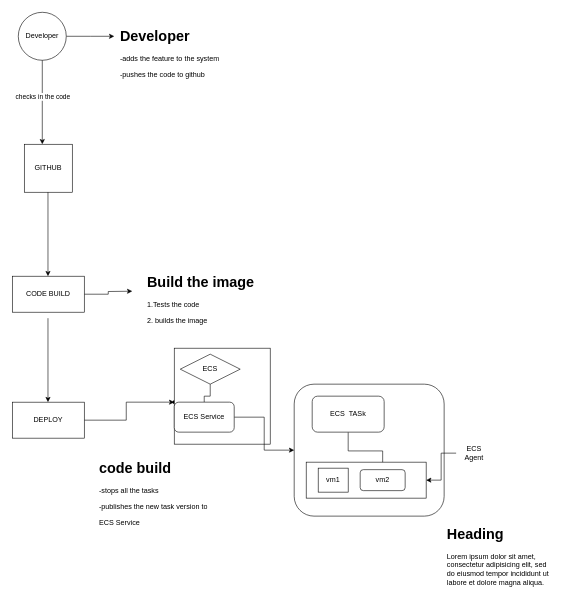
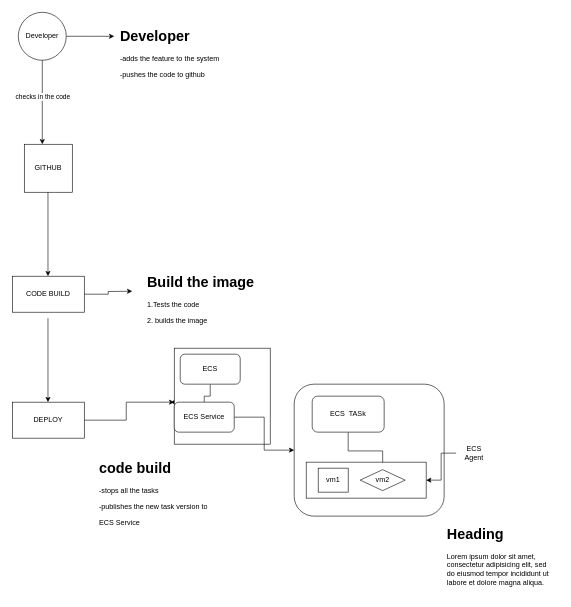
  <mxCell id="0" />
  <mxCell id="1" parent="0" />
  <mxCell id="2" value="" style="edgeStyle=orthogonalEdgeStyle;rounded=0;orthogonalLoop=1;jettySize=auto;html=1;" edge="1" parent="1" source="3"><mxGeometry relative="1" as="geometry"><mxPoint x="190" y="60" as="targetPoint" /></mxGeometry></mxCell>
  <mxCell id="3" value="Developer" style="ellipse;whiteSpace=wrap;html=1;aspect=fixed;" vertex="1" parent="1"><mxGeometry x="30" y="20" width="80" height="80" as="geometry" /></mxCell>
  <mxCell id="4" value="" style="endArrow=classic;html=1;rounded=0;" edge="1" parent="1"><mxGeometry relative="1" as="geometry"><mxPoint x="70" y="100" as="sourcePoint" /><mxPoint x="70" y="240" as="targetPoint" /></mxGeometry></mxCell>
  <mxCell id="5" value="checks in the code" style="edgeLabel;resizable=0;html=1;align=center;verticalAlign=middle;" connectable="0" vertex="1" parent="4"><mxGeometry relative="1" as="geometry"><mxPoint y="-10" as="offset" /></mxGeometry></mxCell>
  <mxCell id="6" value="GITHUB" style="whiteSpace=wrap;html=1;aspect=fixed;" vertex="1" parent="1"><mxGeometry x="40" y="240" width="80" height="80" as="geometry" /></mxCell>
  <mxCell id="7" value="" style="endArrow=classic;html=1;rounded=0;" edge="1" parent="1"><mxGeometry relative="1" as="geometry"><mxPoint x="79.5" y="320" as="sourcePoint" /><mxPoint x="79.5" y="460" as="targetPoint" /></mxGeometry></mxCell>
  <mxCell id="8" value="" style="edgeStyle=orthogonalEdgeStyle;rounded=0;orthogonalLoop=1;jettySize=auto;html=1;" edge="1" parent="1" source="9"><mxGeometry relative="1" as="geometry"><mxPoint x="220" y="485" as="targetPoint" /></mxGeometry></mxCell>
  <mxCell id="9" value="CODE BUILD" style="rounded=0;whiteSpace=wrap;html=1;" vertex="1" parent="1"><mxGeometry x="20" y="460" width="120" height="60" as="geometry" /></mxCell>
  <mxCell id="10" value="" style="endArrow=classic;html=1;rounded=0;" edge="1" parent="1"><mxGeometry relative="1" as="geometry"><mxPoint x="79.5" y="530" as="sourcePoint" /><mxPoint x="79.5" y="670" as="targetPoint" /></mxGeometry></mxCell>
  <mxCell id="11" value="" style="edgeStyle=orthogonalEdgeStyle;rounded=0;orthogonalLoop=1;jettySize=auto;html=1;" edge="1" parent="1" source="12" target="13"><mxGeometry relative="1" as="geometry" /></mxCell>
  <mxCell id="12" value="DEPLOY" style="rounded=0;whiteSpace=wrap;html=1;" vertex="1" parent="1"><mxGeometry x="20" y="670" width="120" height="60" as="geometry" /></mxCell>
  <mxCell id="13" value="" style="shape=waypoint;sketch=0;size=6;pointerEvents=1;points=[];fillColor=default;resizable=0;rotatable=0;perimeter=centerPerimeter;snapToPoint=1;rounded=0;" vertex="1" parent="1"><mxGeometry x="280" y="660" width="20" height="20" as="geometry" /></mxCell>
  <mxCell id="14" value="" style="whiteSpace=wrap;html=1;aspect=fixed;" vertex="1" parent="1"><mxGeometry x="290" y="580" width="160" height="160" as="geometry" /></mxCell>
  <mxCell id="15" value="" style="edgeStyle=orthogonalEdgeStyle;rounded=0;orthogonalLoop=1;jettySize=auto;html=1;endArrow=none;" edge="1" parent="1" source="16" target="19"><mxGeometry relative="1" as="geometry" /></mxCell>
- <mxCell id="16" value="ECS" style="rhombus;whiteSpace=wrap;html=1;" vertex="1" parent="1"><mxGeometry x="300" y="590" width="100" height="50" as="geometry" /></mxCell>
+ <mxCell id="16" value="ECS" style="rounded=1;whiteSpace=wrap;html=1;" vertex="1" parent="1"><mxGeometry x="300" y="590" width="100" height="50" as="geometry" /></mxCell>
  <mxCell id="17" value="&lt;h1&gt;code build&lt;/h1&gt;&lt;p&gt;-stops all the tasks&amp;nbsp;&lt;/p&gt;&lt;p&gt;-publishes the new task version to&lt;/p&gt;&lt;p&gt;ECS Service&lt;/p&gt;" style="text;html=1;strokeColor=none;fillColor=none;spacing=5;spacingTop=-20;whiteSpace=wrap;overflow=hidden;rounded=0;" vertex="1" parent="1"><mxGeometry x="160" y="760" width="190" height="120" as="geometry" /></mxCell>
  <mxCell id="18" style="edgeStyle=orthogonalEdgeStyle;rounded=0;orthogonalLoop=1;jettySize=auto;html=1;" edge="1" parent="1" source="19" target="20"><mxGeometry relative="1" as="geometry" /></mxCell>
  <mxCell id="19" value="ECS Service" style="rounded=1;whiteSpace=wrap;html=1;" vertex="1" parent="1"><mxGeometry x="290" y="670" width="100" height="50" as="geometry" /></mxCell>
  <mxCell id="20" value="" style="rounded=1;whiteSpace=wrap;html=1;" vertex="1" parent="1"><mxGeometry x="490" y="640" width="250" height="220" as="geometry" /></mxCell>
  <mxCell id="21" value="" style="edgeStyle=orthogonalEdgeStyle;rounded=0;orthogonalLoop=1;jettySize=auto;html=1;endArrow=diamond;" edge="1" parent="1" source="22" target="27"><mxGeometry relative="1" as="geometry" /></mxCell>
  <mxCell id="22" value="ECS&amp;nbsp; TASk" style="rounded=1;whiteSpace=wrap;html=1;" vertex="1" parent="1"><mxGeometry x="520" y="660" width="120" height="60" as="geometry" /></mxCell>
  <mxCell id="23" value="" style="rounded=0;whiteSpace=wrap;html=1;" vertex="1" parent="1"><mxGeometry x="510" y="770" width="200" height="60" as="geometry" /></mxCell>
  <mxCell id="24" value="" style="edgeStyle=orthogonalEdgeStyle;rounded=0;orthogonalLoop=1;jettySize=auto;html=1;" edge="1" parent="1" source="25" target="23"><mxGeometry relative="1" as="geometry" /></mxCell>
  <mxCell id="25" value="ECS Agent" style="text;html=1;strokeColor=none;fillColor=none;align=center;verticalAlign=middle;whiteSpace=wrap;rounded=0;" vertex="1" parent="1"><mxGeometry x="760" y="740" width="60" height="30" as="geometry" /></mxCell>
  <mxCell id="26" value="vm1" style="whiteSpace=wrap;html=1;rounded=0;" vertex="1" parent="1"><mxGeometry x="530" y="780" width="50" height="40" as="geometry" /></mxCell>
- <mxCell id="27" value="vm2" style="whiteSpace=wrap;html=1;rounded=1;" vertex="1" parent="1"><mxGeometry x="600" y="782.5" width="75" height="35" as="geometry" /></mxCell>
+ <mxCell id="27" value="vm2" style="rhombus;whiteSpace=wrap;html=1;" vertex="1" parent="1"><mxGeometry x="600" y="782.5" width="75" height="35" as="geometry" /></mxCell>
  <mxCell id="28" value="&lt;h1&gt;Heading&lt;/h1&gt;&lt;p&gt;Lorem ipsum dolor sit amet, consectetur adipisicing elit, sed do eiusmod tempor incididunt ut labore et dolore magna aliqua.&lt;/p&gt;" style="text;html=1;strokeColor=none;fillColor=none;spacing=5;spacingTop=-20;whiteSpace=wrap;overflow=hidden;rounded=0;" vertex="1" parent="1"><mxGeometry x="740" y="870" width="190" height="120" as="geometry" /></mxCell>
  <mxCell id="29" value="&lt;h1&gt;Build the image&lt;/h1&gt;&lt;p&gt;1.Tests the code&lt;/p&gt;&lt;p&gt;2. builds the image&lt;/p&gt;" style="text;html=1;strokeColor=none;fillColor=none;spacing=5;spacingTop=-20;whiteSpace=wrap;overflow=hidden;rounded=0;" vertex="1" parent="1"><mxGeometry x="240" y="450" width="190" height="120" as="geometry" /></mxCell>
  <mxCell id="30" value="&lt;h1&gt;Developer&lt;/h1&gt;&lt;p&gt;-adds the feature to the system&lt;/p&gt;&lt;p&gt;-pushes the code to github&lt;/p&gt;" style="text;html=1;strokeColor=none;fillColor=none;spacing=5;spacingTop=-20;whiteSpace=wrap;overflow=hidden;rounded=0;" vertex="1" parent="1"><mxGeometry x="195" y="40" width="190" height="120" as="geometry" /></mxCell>
